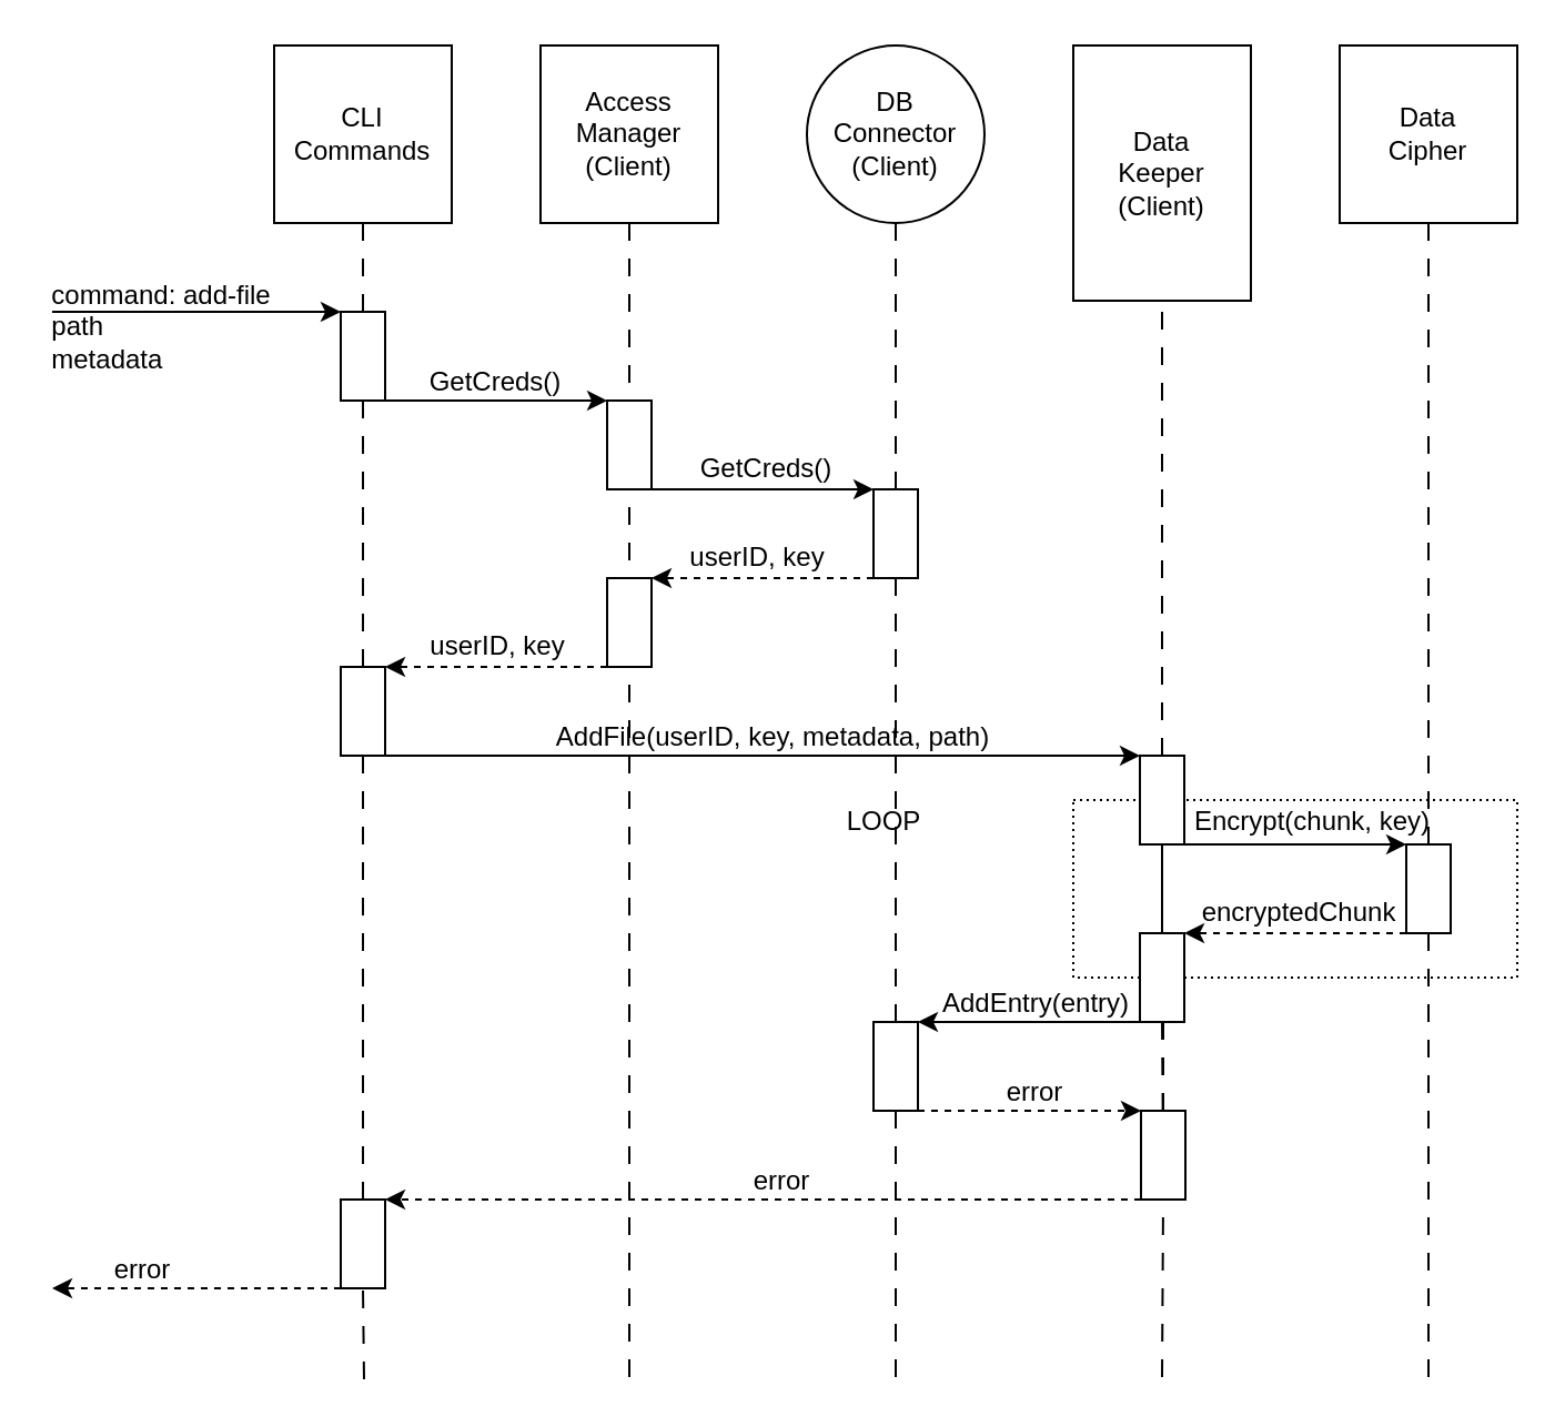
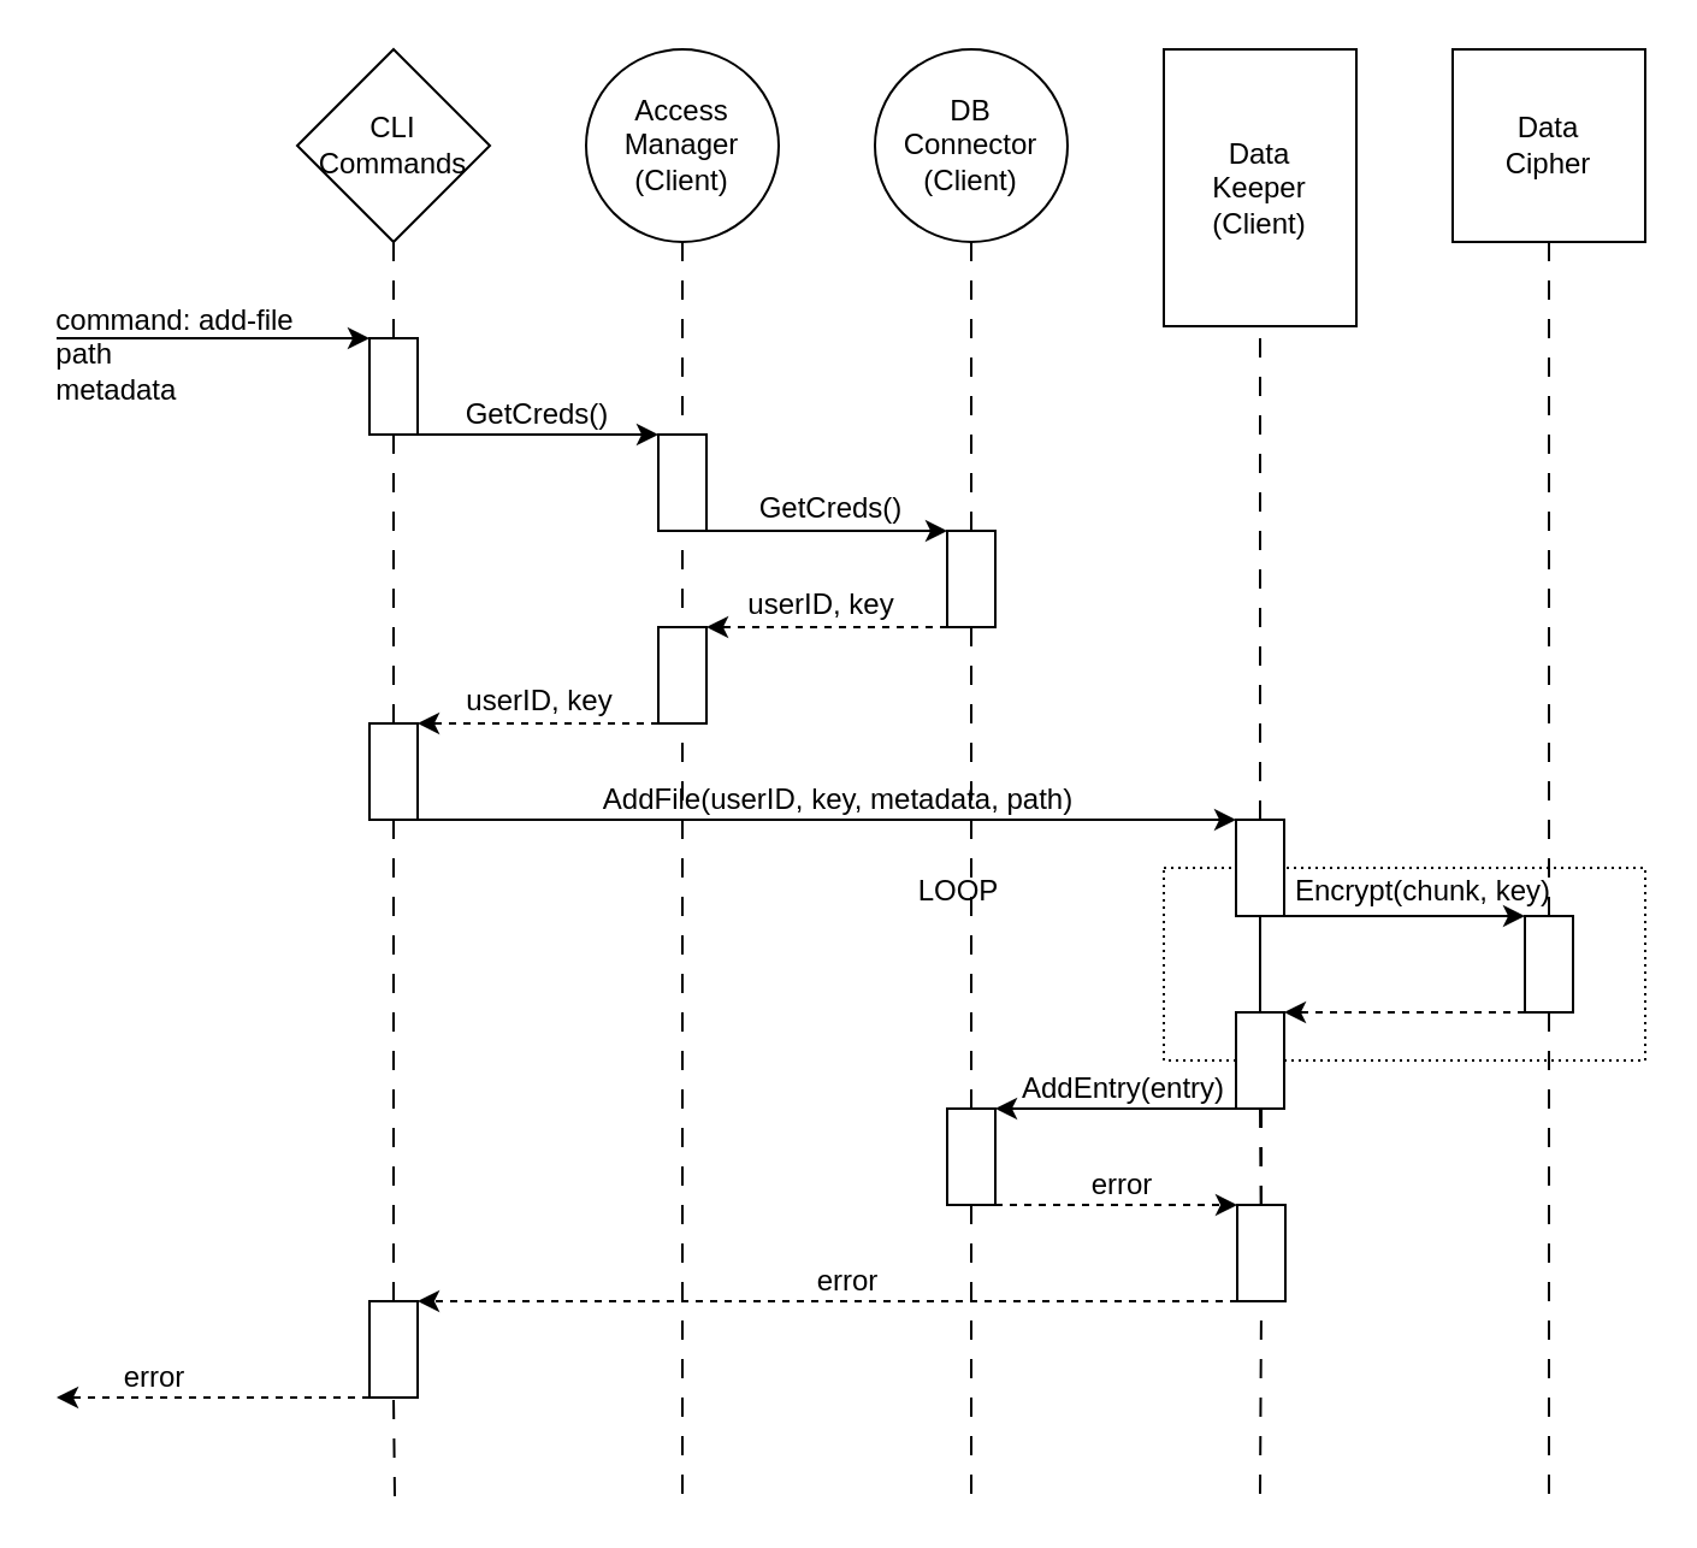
  <mxCell id="0" />
  <mxCell id="1" parent="0" />
  <mxCell id="2" value="" style="rounded=0;whiteSpace=wrap;html=1;dashed=1;dashPattern=1 2;fillColor=none;" parent="1" vertex="1"><mxGeometry x="483" y="360" width="200" height="80" as="geometry" /></mxCell>
- <mxCell id="3" value="CLI&lt;br&gt;Commands" style="whiteSpace=wrap;html=1;aspect=fixed;" parent="1" vertex="1"><mxGeometry x="123" y="20" width="80" height="80" as="geometry" /></mxCell>
+ <mxCell id="3" value="CLI&lt;br&gt;Commands" style="rhombus;whiteSpace=wrap;html=1;aspect=fixed;" parent="1" vertex="1"><mxGeometry x="123" y="20" width="80" height="80" as="geometry" /></mxCell>
  <mxCell id="4" value="" style="endArrow=none;dashed=1;html=1;rounded=0;entryX=0.5;entryY=1;entryDx=0;entryDy=0;dashPattern=8 8;" parent="1" source="25" target="3" edge="1"><mxGeometry width="50" height="50" relative="1" as="geometry"><mxPoint x="163" y="580" as="sourcePoint" /><mxPoint x="503" y="350" as="targetPoint" /></mxGeometry></mxCell>
  <mxCell id="5" value="Data&lt;br&gt;Keeper&lt;br&gt;(Client)" style="whiteSpace=wrap;html=1;aspect=fixed;" parent="1" vertex="1"><mxGeometry x="483" y="20" width="80" height="115" as="geometry" /></mxCell>
  <mxCell id="6" value="Data&lt;br&gt;Cipher" style="whiteSpace=wrap;html=1;aspect=fixed;" parent="1" vertex="1"><mxGeometry x="603" y="20" width="80" height="80" as="geometry" /></mxCell>
  <mxCell id="7" value="" style="endArrow=none;dashed=1;html=1;rounded=0;entryX=0.5;entryY=1;entryDx=0;entryDy=0;dashPattern=8 8;exitX=0.5;exitY=0;exitDx=0;exitDy=0;" parent="1" target="5" edge="1"><mxGeometry width="50" height="50" relative="1" as="geometry"><mxPoint x="523" y="420" as="sourcePoint" /><mxPoint x="573" y="200" as="targetPoint" /></mxGeometry></mxCell>
  <mxCell id="8" value="" style="endArrow=none;dashed=1;html=1;rounded=0;entryX=0.5;entryY=1;entryDx=0;entryDy=0;dashPattern=8 8;" parent="1" source="30" target="6" edge="1"><mxGeometry width="50" height="50" relative="1" as="geometry"><mxPoint x="643" y="830" as="sourcePoint" /><mxPoint x="953" y="560" as="targetPoint" /></mxGeometry></mxCell>
  <mxCell id="9" value="" style="rounded=0;whiteSpace=wrap;html=1;" parent="1" vertex="1"><mxGeometry x="153" y="140" width="20" height="40" as="geometry" /></mxCell>
  <mxCell id="10" value="" style="endArrow=classic;html=1;rounded=0;entryX=0;entryY=0;entryDx=0;entryDy=0;" parent="1" target="9" edge="1"><mxGeometry width="50" height="50" relative="1" as="geometry"><mxPoint x="23" y="140" as="sourcePoint" /><mxPoint x="363" y="300" as="targetPoint" /></mxGeometry></mxCell>
- <mxCell id="11" value="Access&lt;br&gt;Manager&lt;br&gt;(Client)" style="whiteSpace=wrap;html=1;aspect=fixed;" parent="1" vertex="1"><mxGeometry x="243" y="20" width="80" height="80" as="geometry" /></mxCell>
+ <mxCell id="11" value="Access&lt;br&gt;Manager&lt;br&gt;(Client)" style="ellipse;whiteSpace=wrap;html=1;aspect=fixed;" parent="1" vertex="1"><mxGeometry x="243" y="20" width="80" height="80" as="geometry" /></mxCell>
  <mxCell id="12" value="" style="endArrow=none;dashed=1;html=1;rounded=0;entryX=0.5;entryY=1;entryDx=0;entryDy=0;dashPattern=8 8;" parent="1" target="11" edge="1"><mxGeometry width="50" height="50" relative="1" as="geometry"><mxPoint x="283" y="620" as="sourcePoint" /><mxPoint x="333" y="450" as="targetPoint" /></mxGeometry></mxCell>
  <mxCell id="13" value="DB&lt;br&gt;Connector&lt;br&gt;(Client)" style="ellipse;whiteSpace=wrap;html=1;aspect=fixed;" parent="1" vertex="1"><mxGeometry x="363" y="20" width="80" height="80" as="geometry" /></mxCell>
  <mxCell id="14" value="" style="endArrow=none;dashed=1;html=1;rounded=0;entryX=0.5;entryY=1;entryDx=0;entryDy=0;dashPattern=8 8;" parent="1" source="18" target="13" edge="1"><mxGeometry width="50" height="50" relative="1" as="geometry"><mxPoint x="403" y="570" as="sourcePoint" /><mxPoint x="453" y="200" as="targetPoint" /></mxGeometry></mxCell>
  <mxCell id="15" value="" style="rounded=0;whiteSpace=wrap;html=1;" parent="1" vertex="1"><mxGeometry x="273" y="180" width="20" height="40" as="geometry" /></mxCell>
  <mxCell id="16" value="" style="endArrow=classic;html=1;rounded=0;exitX=1;exitY=1;exitDx=0;exitDy=0;entryX=0;entryY=0;entryDx=0;entryDy=0;" parent="1" source="9" target="15" edge="1"><mxGeometry width="50" height="50" relative="1" as="geometry"><mxPoint x="573" y="360" as="sourcePoint" /><mxPoint x="623" y="310" as="targetPoint" /></mxGeometry></mxCell>
  <mxCell id="17" value="" style="endArrow=none;dashed=1;html=1;rounded=0;entryX=0.5;entryY=1;entryDx=0;entryDy=0;dashPattern=8 8;startArrow=none;" parent="1" source="54" target="18" edge="1"><mxGeometry width="50" height="50" relative="1" as="geometry"><mxPoint x="403" y="670" as="sourcePoint" /><mxPoint x="403" y="380" as="targetPoint" /></mxGeometry></mxCell>
  <mxCell id="18" value="" style="rounded=0;whiteSpace=wrap;html=1;" parent="1" vertex="1"><mxGeometry x="393" y="220" width="20" height="40" as="geometry" /></mxCell>
  <mxCell id="19" value="" style="endArrow=classic;html=1;rounded=0;exitX=1;exitY=1;exitDx=0;exitDy=0;entryX=0;entryY=0;entryDx=0;entryDy=0;" parent="1" source="15" target="18" edge="1"><mxGeometry width="50" height="50" relative="1" as="geometry"><mxPoint x="573" y="360" as="sourcePoint" /><mxPoint x="623" y="310" as="targetPoint" /></mxGeometry></mxCell>
  <mxCell id="20" value="GetCreds()" style="text;strokeColor=none;align=center;fillColor=none;html=1;verticalAlign=middle;whiteSpace=wrap;rounded=0;" parent="1" vertex="1"><mxGeometry x="193" y="157" width="60" height="30" as="geometry" /></mxCell>
  <mxCell id="21" value="&lt;div style=&quot;text-align: left;&quot;&gt;&lt;span style=&quot;background-color: initial;&quot;&gt;command: add-file&lt;/span&gt;&lt;/div&gt;&lt;div style=&quot;text-align: left;&quot;&gt;&lt;span style=&quot;background-color: initial;&quot;&gt;path&lt;/span&gt;&lt;/div&gt;&lt;div style=&quot;text-align: left;&quot;&gt;&lt;span style=&quot;background-color: initial;&quot;&gt;metadata&lt;/span&gt;&lt;/div&gt;" style="text;html=1;strokeColor=none;fillColor=none;align=center;verticalAlign=middle;whiteSpace=wrap;rounded=0;" parent="1" vertex="1"><mxGeometry x="20" y="132" width="105" height="30" as="geometry" /></mxCell>
  <mxCell id="22" value="" style="endArrow=classic;html=1;rounded=0;dashed=1;exitX=0;exitY=1;exitDx=0;exitDy=0;entryX=1;entryY=0;entryDx=0;entryDy=0;" parent="1" source="18" target="23" edge="1"><mxGeometry width="50" height="50" relative="1" as="geometry"><mxPoint x="673" y="340" as="sourcePoint" /><mxPoint x="323" y="300" as="targetPoint" /></mxGeometry></mxCell>
  <mxCell id="23" value="" style="rounded=0;whiteSpace=wrap;html=1;" parent="1" vertex="1"><mxGeometry x="273" width="20" height="40" as="geometry" y="260" /></mxCell>
  <mxCell id="24" value="" style="endArrow=none;dashed=1;html=1;rounded=0;entryX=0.5;entryY=1;entryDx=0;entryDy=0;dashPattern=8 8;startArrow=none;" parent="1" source="47" target="25" edge="1"><mxGeometry width="50" height="50" relative="1" as="geometry"><mxPoint x="163" y="830" as="sourcePoint" /><mxPoint x="163" y="380" as="targetPoint" /></mxGeometry></mxCell>
  <mxCell id="25" value="" style="rounded=0;whiteSpace=wrap;html=1;" parent="1" vertex="1"><mxGeometry x="153" y="300" width="20" height="40" as="geometry" /></mxCell>
  <mxCell id="26" value="" style="endArrow=classic;html=1;rounded=0;entryX=1;entryY=0;entryDx=0;entryDy=0;exitX=0;exitY=1;exitDx=0;exitDy=0;dashed=1;" parent="1" source="23" target="25" edge="1"><mxGeometry width="50" height="50" relative="1" as="geometry"><mxPoint x="673" y="340" as="sourcePoint" /><mxPoint x="723" y="290" as="targetPoint" /></mxGeometry></mxCell>
  <mxCell id="27" value="" style="endArrow=none;dashed=1;html=1;rounded=0;entryX=0.5;entryY=1;entryDx=0;entryDy=0;dashPattern=8 8;" parent="1" source="51" target="50" edge="1"><mxGeometry width="50" height="50" relative="1" as="geometry"><mxPoint x="523" y="160" as="sourcePoint" /><mxPoint x="523" y="-280" as="targetPoint" /></mxGeometry></mxCell>
  <mxCell id="28" value="" style="endArrow=classic;html=1;rounded=0;exitX=1;exitY=1;exitDx=0;exitDy=0;entryX=0;entryY=0;entryDx=0;entryDy=0;" parent="1" source="25" target="50" edge="1"><mxGeometry width="50" height="50" relative="1" as="geometry"><mxPoint x="673" y="340" as="sourcePoint" /><mxPoint x="513" y="340" as="targetPoint" /></mxGeometry></mxCell>
  <mxCell id="29" value="" style="endArrow=none;dashed=1;html=1;rounded=0;entryX=0.5;entryY=1;entryDx=0;entryDy=0;dashPattern=8 8;" parent="1" edge="1"><mxGeometry width="50" height="50" relative="1" as="geometry"><mxPoint x="643" y="620" as="sourcePoint" /><mxPoint x="643" y="420" as="targetPoint" /></mxGeometry></mxCell>
  <mxCell id="30" value="" style="rounded=0;whiteSpace=wrap;html=1;" parent="1" vertex="1"><mxGeometry x="633" y="380" width="20" height="40" as="geometry" /></mxCell>
  <mxCell id="31" value="" style="endArrow=classic;html=1;rounded=0;exitX=1;exitY=1;exitDx=0;exitDy=0;entryX=0;entryY=0;entryDx=0;entryDy=0;" parent="1" source="50" target="30" edge="1"><mxGeometry width="50" height="50" relative="1" as="geometry"><mxPoint x="673" y="330" as="sourcePoint" /><mxPoint x="723" y="280" as="targetPoint" /></mxGeometry></mxCell>
  <mxCell id="32" value="userID, key" style="text;html=1;strokeColor=none;fillColor=none;align=center;verticalAlign=middle;whiteSpace=wrap;rounded=0;" parent="1" vertex="1"><mxGeometry x="306" y="236" width="70" height="30" as="geometry" /></mxCell>
  <mxCell id="33" value="" style="endArrow=none;dashed=1;html=1;rounded=0;entryX=0.5;entryY=1;entryDx=0;entryDy=0;dashPattern=8 8;" parent="1" target="51" edge="1"><mxGeometry width="50" height="50" relative="1" as="geometry"><mxPoint x="523.333" y="500" as="sourcePoint" /><mxPoint x="523" y="380" as="targetPoint" /></mxGeometry></mxCell>
  <mxCell id="34" value="" style="endArrow=classic;html=1;rounded=0;exitX=0;exitY=1;exitDx=0;exitDy=0;entryX=1;entryY=0;entryDx=0;entryDy=0;dashed=1;" parent="1" target="51" edge="1"><mxGeometry width="50" height="50" relative="1" as="geometry"><mxPoint x="633" y="420" as="sourcePoint" /><mxPoint x="723" y="380" as="targetPoint" /></mxGeometry></mxCell>
- <mxCell id="35" value="encryptedChunk" style="text;html=1;strokeColor=none;fillColor=none;align=center;verticalAlign=middle;whiteSpace=wrap;rounded=0;" parent="1" vertex="1"><mxGeometry x="550" y="396" width="70" height="30" as="geometry" /></mxCell>
  <mxCell id="36" value="" style="endArrow=none;dashed=1;html=1;rounded=0;entryX=0.5;entryY=1;entryDx=0;entryDy=0;dashPattern=8 8;startArrow=none;" parent="1" source="57" edge="1"><mxGeometry width="50" height="50" relative="1" as="geometry"><mxPoint x="523" y="580" as="sourcePoint" /><mxPoint x="523.5" y="460" as="targetPoint" /></mxGeometry></mxCell>
  <mxCell id="37" style="edgeStyle=none;html=1;exitX=0;exitY=1;exitDx=0;exitDy=0;entryX=1;entryY=0;entryDx=0;entryDy=0;" parent="1" source="51" target="54" edge="1"><mxGeometry relative="1" as="geometry"><mxPoint x="633.5" y="460" as="sourcePoint" /></mxGeometry></mxCell>
  <mxCell id="38" value="LOOP" style="text;html=1;strokeColor=none;fillColor=none;align=center;verticalAlign=middle;whiteSpace=wrap;rounded=0;" parent="1" vertex="1"><mxGeometry x="368" y="355" width="60" height="30" as="geometry" /></mxCell>
  <mxCell id="39" value="" style="endArrow=none;dashed=1;html=1;rounded=0;entryX=0.5;entryY=1;entryDx=0;entryDy=0;dashPattern=8 8;exitX=0.5;exitY=0;exitDx=0;exitDy=0;" parent="1" source="50" edge="1"><mxGeometry width="50" height="50" relative="1" as="geometry"><mxPoint x="523" y="590" as="sourcePoint" /><mxPoint x="523" y="460" as="targetPoint" /></mxGeometry></mxCell>
  <mxCell id="40" value="GetCreds()" style="text;strokeColor=none;align=center;fillColor=none;html=1;verticalAlign=middle;whiteSpace=wrap;rounded=0;" parent="1" vertex="1"><mxGeometry x="314.5" y="196" width="60" height="30" as="geometry" /></mxCell>
  <mxCell id="41" value="AddFile(userID, key, metadata, path)" style="text;html=1;strokeColor=none;fillColor=none;align=center;verticalAlign=middle;whiteSpace=wrap;rounded=0;" parent="1" vertex="1"><mxGeometry x="218" y="317" width="260" height="30" as="geometry" /></mxCell>
  <mxCell id="42" value="Encrypt(chunk, key)" style="text;html=1;strokeColor=none;fillColor=none;align=center;verticalAlign=middle;whiteSpace=wrap;rounded=0;" parent="1" vertex="1"><mxGeometry x="523" y="355" width="136" height="30" as="geometry" /></mxCell>
  <mxCell id="43" value="AddEntry(entry)" style="text;html=1;strokeColor=none;fillColor=none;align=center;verticalAlign=middle;whiteSpace=wrap;rounded=0;" parent="1" vertex="1"><mxGeometry x="390" y="437" width="153" height="30" as="geometry" /></mxCell>
  <mxCell id="44" value="userID, key" style="text;html=1;strokeColor=none;fillColor=none;align=center;verticalAlign=middle;whiteSpace=wrap;rounded=0;" parent="1" vertex="1"><mxGeometry x="189" y="276" width="70" height="30" as="geometry" /></mxCell>
  <mxCell id="45" value="" style="endArrow=none;dashed=1;html=1;rounded=0;entryX=0.5;entryY=1;entryDx=0;entryDy=0;dashPattern=8 8;" parent="1" target="47" edge="1"><mxGeometry width="50" height="50" relative="1" as="geometry"><mxPoint x="163.5" y="621" as="sourcePoint" /><mxPoint x="163.5" y="301" as="targetPoint" /></mxGeometry></mxCell>
  <mxCell id="46" style="edgeStyle=none;html=1;exitX=0;exitY=1;exitDx=0;exitDy=0;dashed=1;" parent="1" source="47" edge="1"><mxGeometry relative="1" as="geometry"><mxPoint x="23" y="580" as="targetPoint" /></mxGeometry></mxCell>
  <mxCell id="47" value="" style="rounded=0;whiteSpace=wrap;html=1;" parent="1" vertex="1"><mxGeometry x="153" y="540" width="20" height="40" as="geometry" /></mxCell>
  <mxCell id="48" value="error" style="text;html=1;strokeColor=none;fillColor=none;align=center;verticalAlign=middle;whiteSpace=wrap;rounded=0;" parent="1" vertex="1"><mxGeometry x="436" y="477" width="60" height="30" as="geometry" /></mxCell>
  <mxCell id="49" value="error" style="text;html=1;strokeColor=none;fillColor=none;align=center;verticalAlign=middle;whiteSpace=wrap;rounded=0;" parent="1" vertex="1"><mxGeometry x="33.5" y="557" width="60" height="30" as="geometry" /></mxCell>
  <mxCell id="50" value="" style="rounded=0;whiteSpace=wrap;html=1;" parent="1" vertex="1"><mxGeometry x="513" y="340" width="20" height="40" as="geometry" /></mxCell>
  <mxCell id="51" value="" style="rounded=0;whiteSpace=wrap;html=1;" parent="1" vertex="1"><mxGeometry x="513" y="420" width="20" height="40" as="geometry" /></mxCell>
  <mxCell id="52" value="" style="endArrow=none;dashed=1;html=1;rounded=0;entryX=0.5;entryY=1;entryDx=0;entryDy=0;dashPattern=8 8;startArrow=none;" parent="1" target="54" edge="1"><mxGeometry width="50" height="50" relative="1" as="geometry"><mxPoint x="403" y="620" as="sourcePoint" /><mxPoint x="403" y="180" as="targetPoint" /></mxGeometry></mxCell>
  <mxCell id="53" style="edgeStyle=none;html=1;exitX=1;exitY=1;exitDx=0;exitDy=0;entryX=0;entryY=0;entryDx=0;entryDy=0;dashed=1;" parent="1" source="54" target="57" edge="1"><mxGeometry relative="1" as="geometry" /></mxCell>
  <mxCell id="54" value="" style="rounded=0;whiteSpace=wrap;html=1;" parent="1" vertex="1"><mxGeometry x="393" y="460" width="20" height="40" as="geometry" /></mxCell>
  <mxCell id="55" value="" style="endArrow=none;dashed=1;html=1;rounded=0;entryX=0.5;entryY=1;entryDx=0;entryDy=0;dashPattern=8 8;" parent="1" target="57" edge="1"><mxGeometry width="50" height="50" relative="1" as="geometry"><mxPoint x="523" y="620" as="sourcePoint" /><mxPoint x="523.5" y="460" as="targetPoint" /></mxGeometry></mxCell>
  <mxCell id="56" style="edgeStyle=none;html=1;exitX=0;exitY=1;exitDx=0;exitDy=0;entryX=1;entryY=0;entryDx=0;entryDy=0;dashed=1;" parent="1" source="57" target="47" edge="1"><mxGeometry relative="1" as="geometry" /></mxCell>
  <mxCell id="57" value="" style="rounded=0;whiteSpace=wrap;html=1;" parent="1" vertex="1"><mxGeometry x="513.5" y="500" width="20" height="40" as="geometry" /></mxCell>
  <mxCell id="58" value="error" style="text;html=1;strokeColor=none;fillColor=none;align=center;verticalAlign=middle;whiteSpace=wrap;rounded=0;" parent="1" vertex="1"><mxGeometry x="322" y="517" width="60" height="30" as="geometry" /></mxCell>
